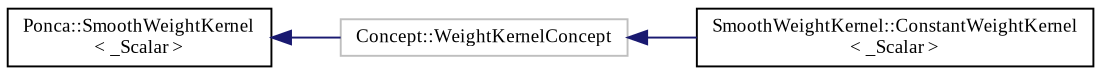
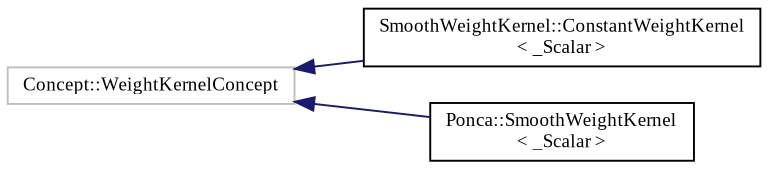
  digraph {
    fontname="Liberation Serif"
    rankdir=LR
    node [color=black fontname="Liberation Serif" fontsize=10 shape=record]
    edge [color=midnightblue dir=back fontname="Liberation Serif" fontsize=10 labelfontname=Helvetica labelfontsize=10 style=solid]
    n1 [color=grey75 height=0.2 label="Concept::WeightKernelConcept" width=0.4]
    n2 [height=0.2 label="SmoothWeightKernel::ConstantWeightKernel\l\< _Scalar \>" width=0.4]
    n3 [height=0.2 label="Ponca::SmoothWeightKernel\l\< _Scalar \>" width=0.4]
    n1 -> n2
-   n3 -> n1
+   n1 -> n3
  }
